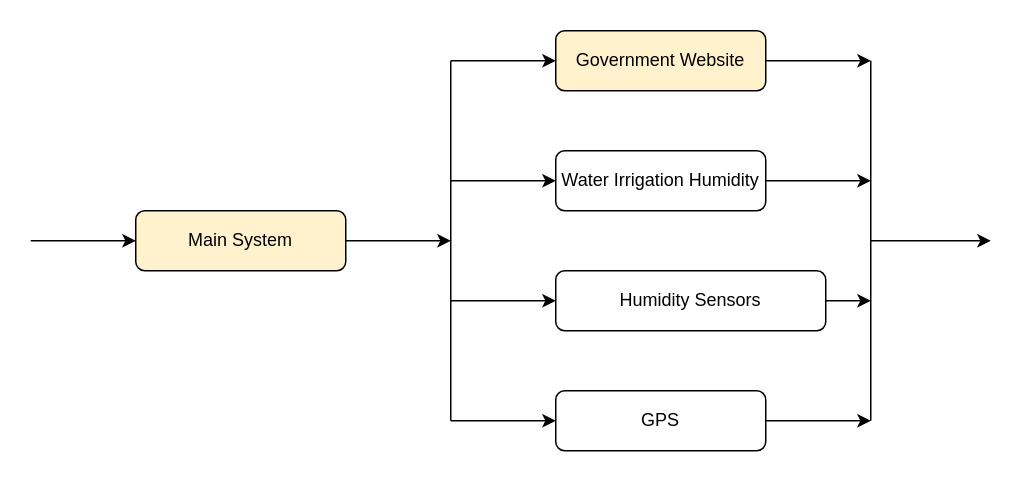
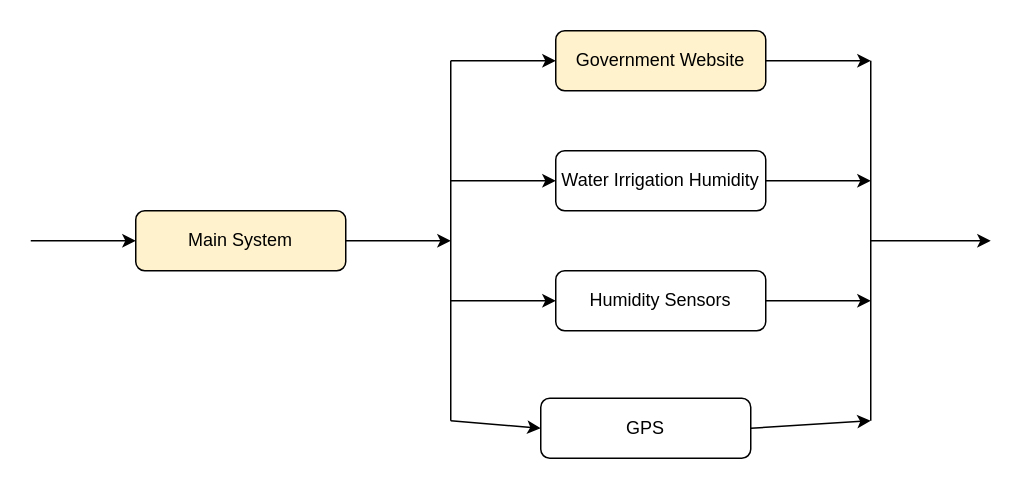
  <mxCell id="0" />
  <mxCell id="1" parent="0" />
  <mxCell id="2" value="Main System" style="rounded=1;whiteSpace=wrap;html=1;fontSize=12;glass=0;strokeWidth=1;shadow=0;fillColor=#fff2cc;" vertex="1" parent="1"><mxGeometry x="90" y="140" width="140" height="40" as="geometry" /></mxCell>
- <mxCell id="3" value="GPS" style="rounded=1;whiteSpace=wrap;html=1;fontSize=12;glass=0;strokeWidth=1;shadow=0;" vertex="1" parent="1"><mxGeometry x="370" y="260" width="140" height="40" as="geometry" /></mxCell>
- <mxCell id="4" value="Humidity Sensors" style="rounded=1;whiteSpace=wrap;html=1;fontSize=12;glass=0;strokeWidth=1;shadow=0;" vertex="1" parent="1"><mxGeometry x="370" y="180" width="180" height="40" as="geometry" /></mxCell>
+ <mxCell id="3" value="GPS" style="rounded=1;whiteSpace=wrap;html=1;fontSize=12;glass=0;strokeWidth=1;shadow=0;" vertex="1" parent="1"><mxGeometry x="360" y="265" width="140" height="40" as="geometry" /></mxCell>
+ <mxCell id="4" value="Humidity Sensors" style="rounded=1;whiteSpace=wrap;html=1;fontSize=12;glass=0;strokeWidth=1;shadow=0;" vertex="1" parent="1"><mxGeometry x="370" y="180" width="140" height="40" as="geometry" /></mxCell>
  <mxCell id="5" value="Water Irrigation Humidity" style="rounded=1;whiteSpace=wrap;html=1;fontSize=12;glass=0;strokeWidth=1;shadow=0;" vertex="1" parent="1"><mxGeometry x="370" y="100" width="140" height="40" as="geometry" /></mxCell>
  <mxCell id="6" value="Government Website" style="rounded=1;whiteSpace=wrap;html=1;fontSize=12;glass=0;strokeWidth=1;shadow=0;fillColor=#fff2cc;" vertex="1" parent="1"><mxGeometry x="370" y="20" width="140" height="40" as="geometry" /></mxCell>
  <mxCell id="7" value="" style="endArrow=none;html=1;rounded=0;" edge="1" parent="1"><mxGeometry width="50" height="50" relative="1" as="geometry"><mxPoint x="300" y="40" as="sourcePoint" /><mxPoint x="300" y="280" as="targetPoint" /></mxGeometry></mxCell>
  <mxCell id="8" value="" style="endArrow=classic;html=1;rounded=0;exitX=1;exitY=0.5;exitDx=0;exitDy=0;" edge="1" parent="1" source="2"><mxGeometry width="50" height="50" relative="1" as="geometry"><mxPoint x="530" y="160" as="sourcePoint" /><mxPoint x="300" y="160" as="targetPoint" /></mxGeometry></mxCell>
  <mxCell id="9" value="" style="endArrow=classic;html=1;rounded=0;entryX=0;entryY=0.5;entryDx=0;entryDy=0;" edge="1" parent="1" target="6"><mxGeometry width="50" height="50" relative="1" as="geometry"><mxPoint x="300" y="40" as="sourcePoint" /><mxPoint x="580" y="110" as="targetPoint" /></mxGeometry></mxCell>
  <mxCell id="10" value="" style="endArrow=classic;html=1;rounded=0;" edge="1" parent="1"><mxGeometry width="50" height="50" relative="1" as="geometry"><mxPoint x="300" y="120" as="sourcePoint" /><mxPoint x="370" y="120" as="targetPoint" /></mxGeometry></mxCell>
  <mxCell id="11" value="" style="endArrow=classic;html=1;rounded=0;" edge="1" parent="1" target="4"><mxGeometry width="50" height="50" relative="1" as="geometry"><mxPoint x="300" y="200" as="sourcePoint" /><mxPoint x="580" y="110" as="targetPoint" /></mxGeometry></mxCell>
  <mxCell id="12" value="" style="endArrow=classic;html=1;rounded=0;entryX=0;entryY=0.5;entryDx=0;entryDy=0;" edge="1" parent="1" target="3"><mxGeometry width="50" height="50" relative="1" as="geometry"><mxPoint x="300" y="280" as="sourcePoint" /><mxPoint x="580" y="110" as="targetPoint" /></mxGeometry></mxCell>
  <mxCell id="13" value="" style="endArrow=none;html=1;rounded=0;" edge="1" parent="1"><mxGeometry width="50" height="50" relative="1" as="geometry"><mxPoint x="580" y="280" as="sourcePoint" /><mxPoint x="580" y="40" as="targetPoint" /></mxGeometry></mxCell>
  <mxCell id="14" value="" style="endArrow=classic;html=1;rounded=0;" edge="1" parent="1"><mxGeometry width="50" height="50" relative="1" as="geometry"><mxPoint x="580" y="160" as="sourcePoint" /><mxPoint x="660" y="160" as="targetPoint" /></mxGeometry></mxCell>
  <mxCell id="15" value="" style="endArrow=classic;html=1;rounded=0;exitX=1;exitY=0.5;exitDx=0;exitDy=0;" edge="1" parent="1" source="6"><mxGeometry width="50" height="50" relative="1" as="geometry"><mxPoint x="530" y="160" as="sourcePoint" /><mxPoint x="580" y="40" as="targetPoint" /></mxGeometry></mxCell>
  <mxCell id="16" value="" style="endArrow=classic;html=1;rounded=0;exitX=1;exitY=0.5;exitDx=0;exitDy=0;" edge="1" parent="1" source="5"><mxGeometry width="50" height="50" relative="1" as="geometry"><mxPoint x="530" y="160" as="sourcePoint" /><mxPoint x="580" y="120" as="targetPoint" /></mxGeometry></mxCell>
  <mxCell id="17" value="" style="endArrow=classic;html=1;rounded=0;exitX=1;exitY=0.5;exitDx=0;exitDy=0;" edge="1" parent="1" source="4"><mxGeometry width="50" height="50" relative="1" as="geometry"><mxPoint x="530" y="160" as="sourcePoint" /><mxPoint x="580" y="200" as="targetPoint" /></mxGeometry></mxCell>
  <mxCell id="18" value="" style="endArrow=classic;html=1;rounded=0;exitX=1;exitY=0.5;exitDx=0;exitDy=0;" edge="1" parent="1" source="3"><mxGeometry width="50" height="50" relative="1" as="geometry"><mxPoint x="530" y="160" as="sourcePoint" /><mxPoint x="580" y="280" as="targetPoint" /></mxGeometry></mxCell>
  <mxCell id="19" value="" style="endArrow=classic;html=1;rounded=0;entryX=0;entryY=0.5;entryDx=0;entryDy=0;" edge="1" parent="1" target="2"><mxGeometry width="50" height="50" relative="1" as="geometry"><mxPoint x="20" y="160" as="sourcePoint" /><mxPoint x="390" y="110" as="targetPoint" /></mxGeometry></mxCell>
